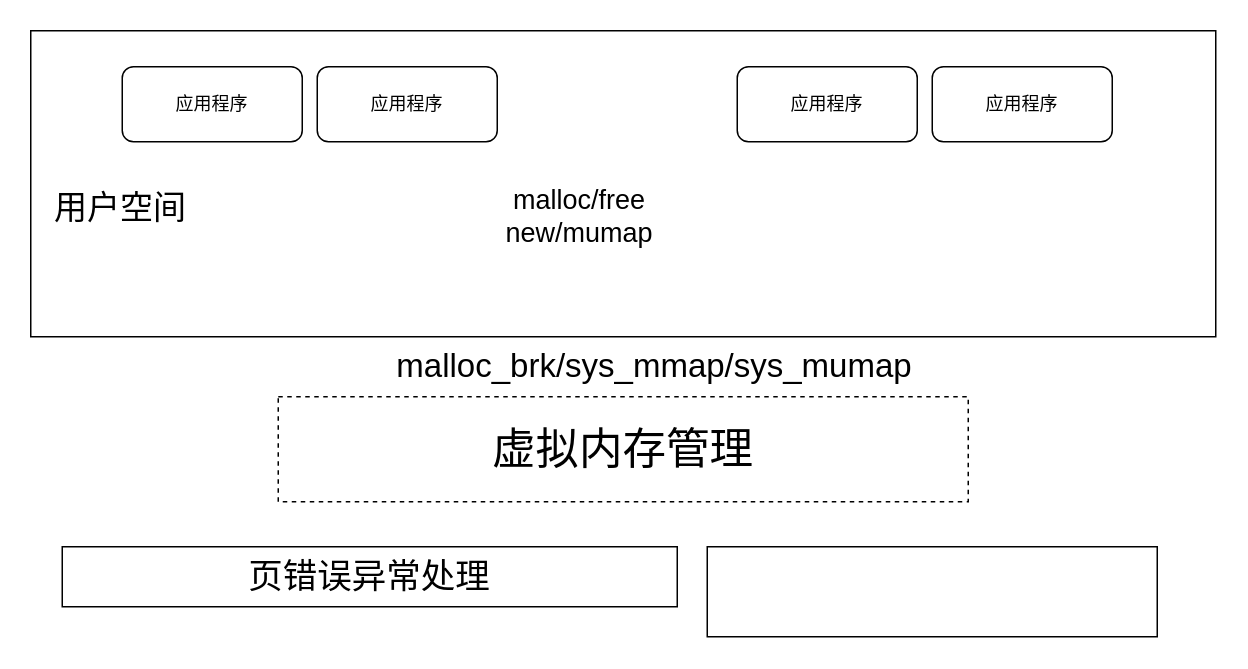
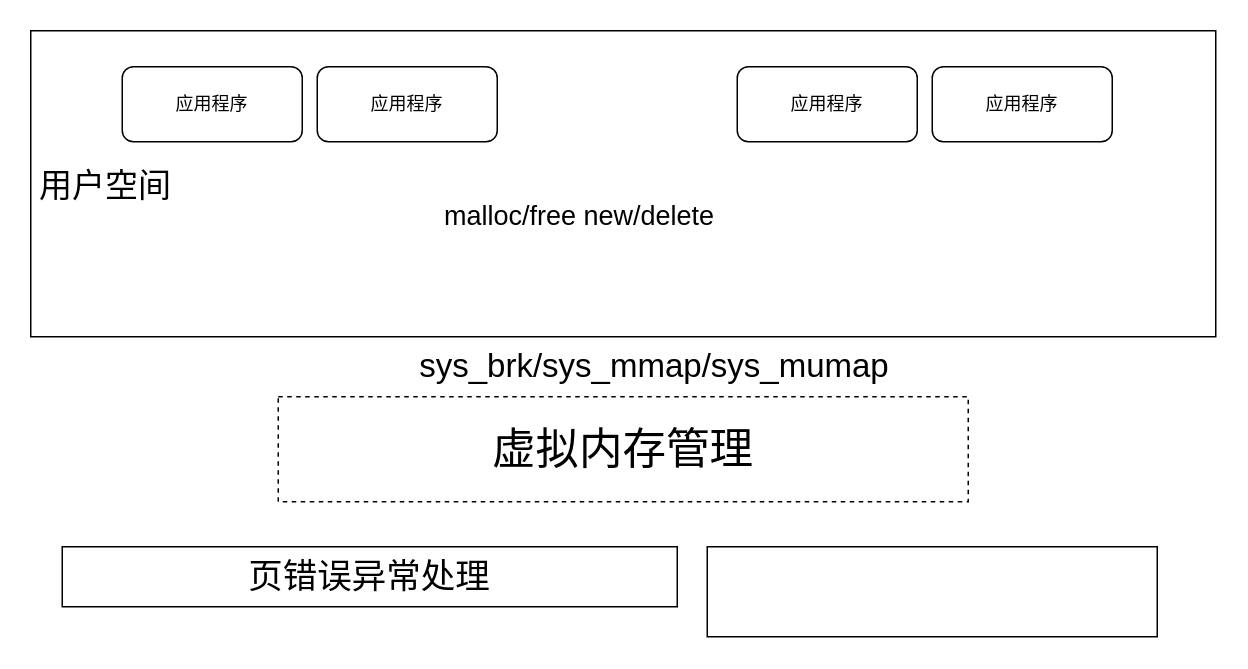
  <mxCell id="0" />
  <mxCell id="1" parent="0" />
  <mxCell id="2" value="" style="rounded=0;whiteSpace=wrap;html=1;" vertex="1" parent="1"><mxGeometry x="20" y="20" width="790" height="204" as="geometry" /></mxCell>
  <mxCell id="3" value="应用程序" style="rounded=1;whiteSpace=wrap;html=1;" vertex="1" parent="1"><mxGeometry x="81" y="44" width="120" height="50" as="geometry" /></mxCell>
  <mxCell id="4" value="应用程序" style="rounded=1;whiteSpace=wrap;html=1;" vertex="1" parent="1"><mxGeometry x="211" y="44" width="120" height="50" as="geometry" /></mxCell>
  <mxCell id="5" value="应用程序" style="rounded=1;whiteSpace=wrap;html=1;" vertex="1" parent="1"><mxGeometry x="491" y="44" width="120" height="50" as="geometry" /></mxCell>
  <mxCell id="6" value="应用程序" style="rounded=1;whiteSpace=wrap;html=1;" vertex="1" parent="1"><mxGeometry x="621" y="44" width="120" height="50" as="geometry" /></mxCell>
- <mxCell id="7" value="&lt;font style=&quot;font-size: 22px&quot;&gt;用户空间&lt;/font&gt;" style="text;html=1;strokeColor=none;fillColor=none;align=center;verticalAlign=middle;whiteSpace=wrap;rounded=0;" vertex="1" parent="1"><mxGeometry x="30" y="129" width="100" height="20" as="geometry" /></mxCell>
- <mxCell id="8" value="&lt;font style=&quot;font-size: 18px&quot;&gt;malloc/free new/mumap&lt;/font&gt;" style="text;html=1;strokeColor=none;fillColor=none;align=center;verticalAlign=middle;whiteSpace=wrap;rounded=0;" vertex="1" parent="1"><mxGeometry x="291" y="134" width="190" height="20" as="geometry" /></mxCell>
+ <mxCell id="7" value="&lt;font style=&quot;font-size: 22px&quot;&gt;用户空间&lt;/font&gt;" style="text;html=1;strokeColor=none;fillColor=none;align=center;verticalAlign=middle;whiteSpace=wrap;rounded=0;" vertex="1" parent="1"><mxGeometry x="20" y="114" width="100" height="20" as="geometry" /></mxCell>
+ <mxCell id="8" value="&lt;font style=&quot;font-size: 18px&quot;&gt;malloc/free new/delete&lt;/font&gt;" style="text;html=1;strokeColor=none;fillColor=none;align=center;verticalAlign=middle;whiteSpace=wrap;rounded=0;" vertex="1" parent="1"><mxGeometry x="291" y="134" width="190" height="20" as="geometry" /></mxCell>
  <mxCell id="9" value="&lt;font style=&quot;font-size: 29px&quot;&gt;虚拟内存管理&lt;/font&gt;" style="rounded=0;whiteSpace=wrap;html=1;dashed=1;" vertex="1" parent="1"><mxGeometry x="185" y="264" width="460" height="70" as="geometry" /></mxCell>
- <mxCell id="10" value="&lt;font style=&quot;font-size: 22px&quot;&gt;malloc_brk/sys_mmap/sys_mumap&lt;/font&gt;" style="text;html=1;strokeColor=none;fillColor=none;align=center;verticalAlign=middle;whiteSpace=wrap;rounded=0;" vertex="1" parent="1"><mxGeometry x="211" y="234" width="450" height="20" as="geometry" /></mxCell>
+ <mxCell id="10" value="&lt;font style=&quot;font-size: 22px&quot;&gt;sys_brk/sys_mmap/sys_mumap&lt;/font&gt;" style="text;html=1;strokeColor=none;fillColor=none;align=center;verticalAlign=middle;whiteSpace=wrap;rounded=0;" vertex="1" parent="1"><mxGeometry x="211" y="234" width="450" height="20" as="geometry" /></mxCell>
  <mxCell id="11" value="&lt;font style=&quot;font-size: 23px&quot;&gt;页错误异常处理&lt;/font&gt;" style="rounded=0;whiteSpace=wrap;html=1;" vertex="1" parent="1"><mxGeometry x="41" y="364" width="410" height="40" as="geometry" /></mxCell>
  <mxCell id="12" value="" style="rounded=0;whiteSpace=wrap;html=1;" vertex="1" parent="1"><mxGeometry x="471" y="364" width="300" height="60" as="geometry" /></mxCell>
